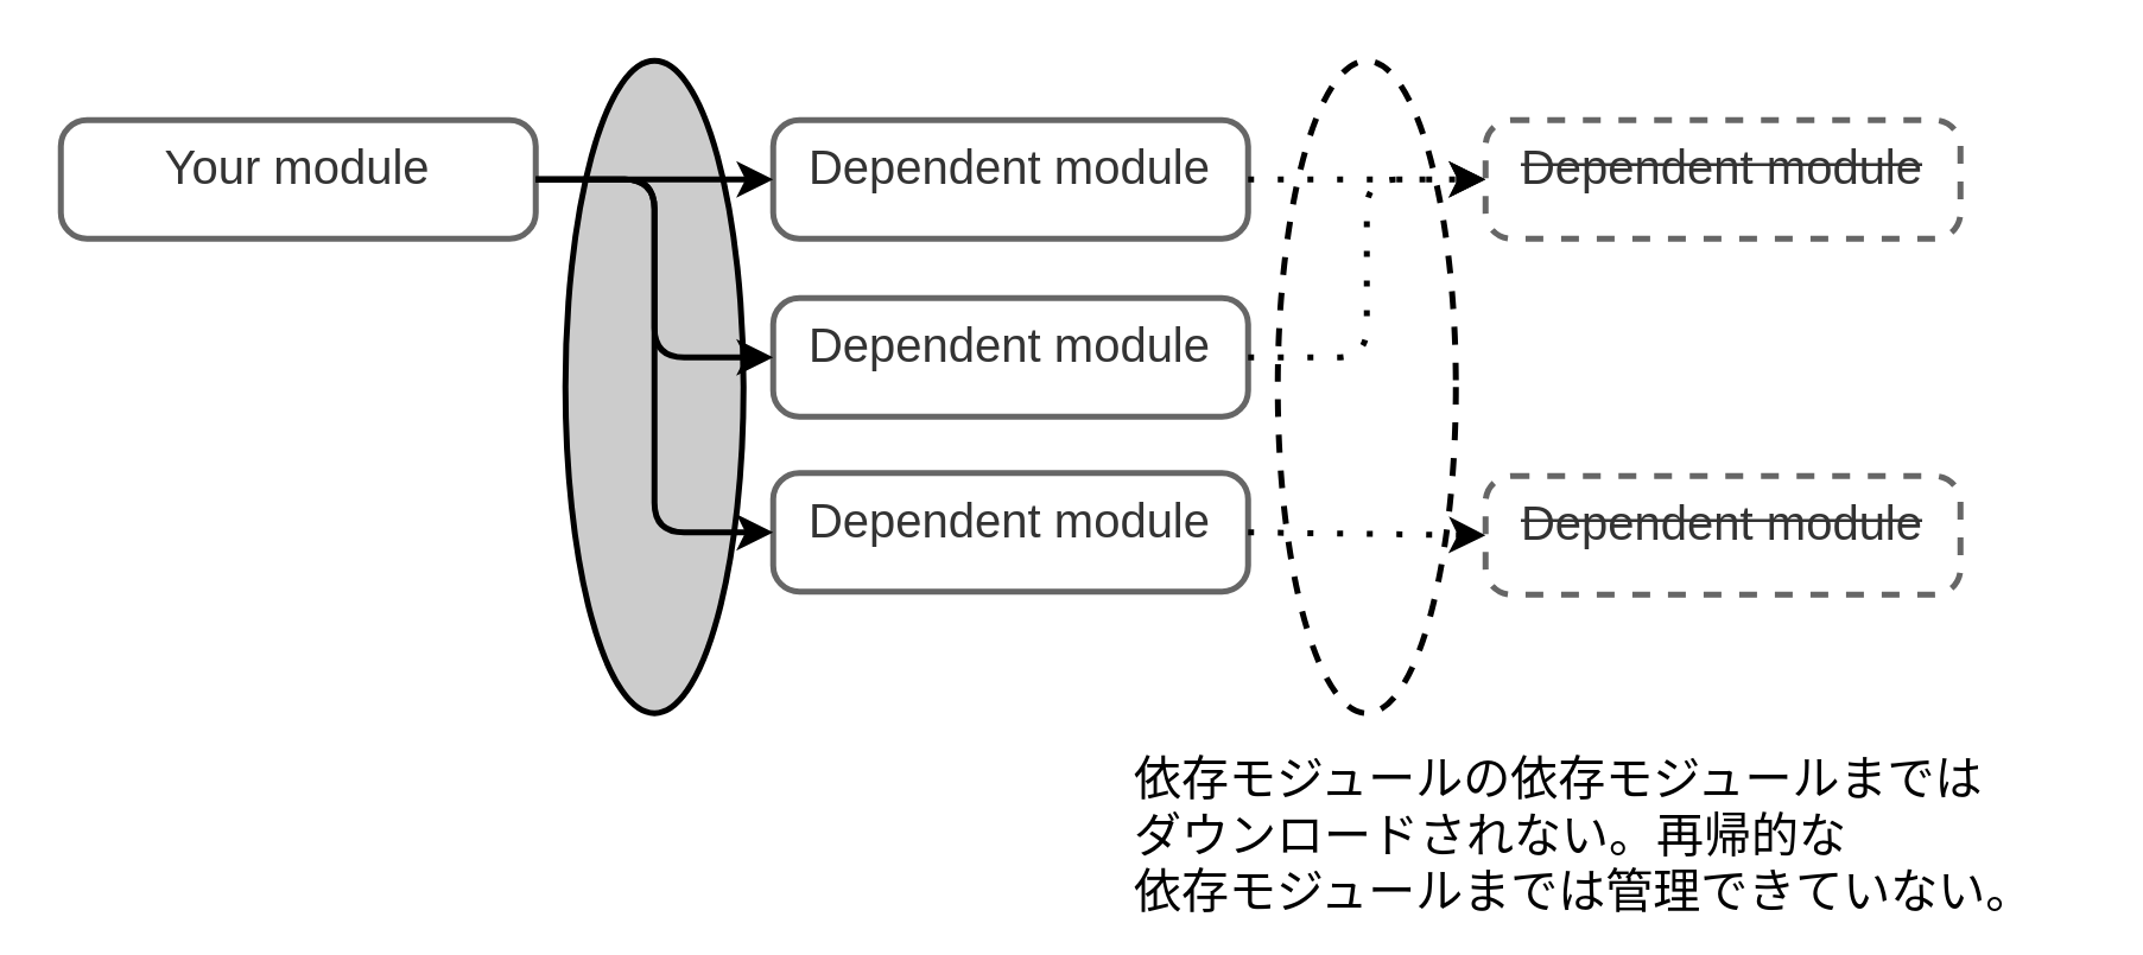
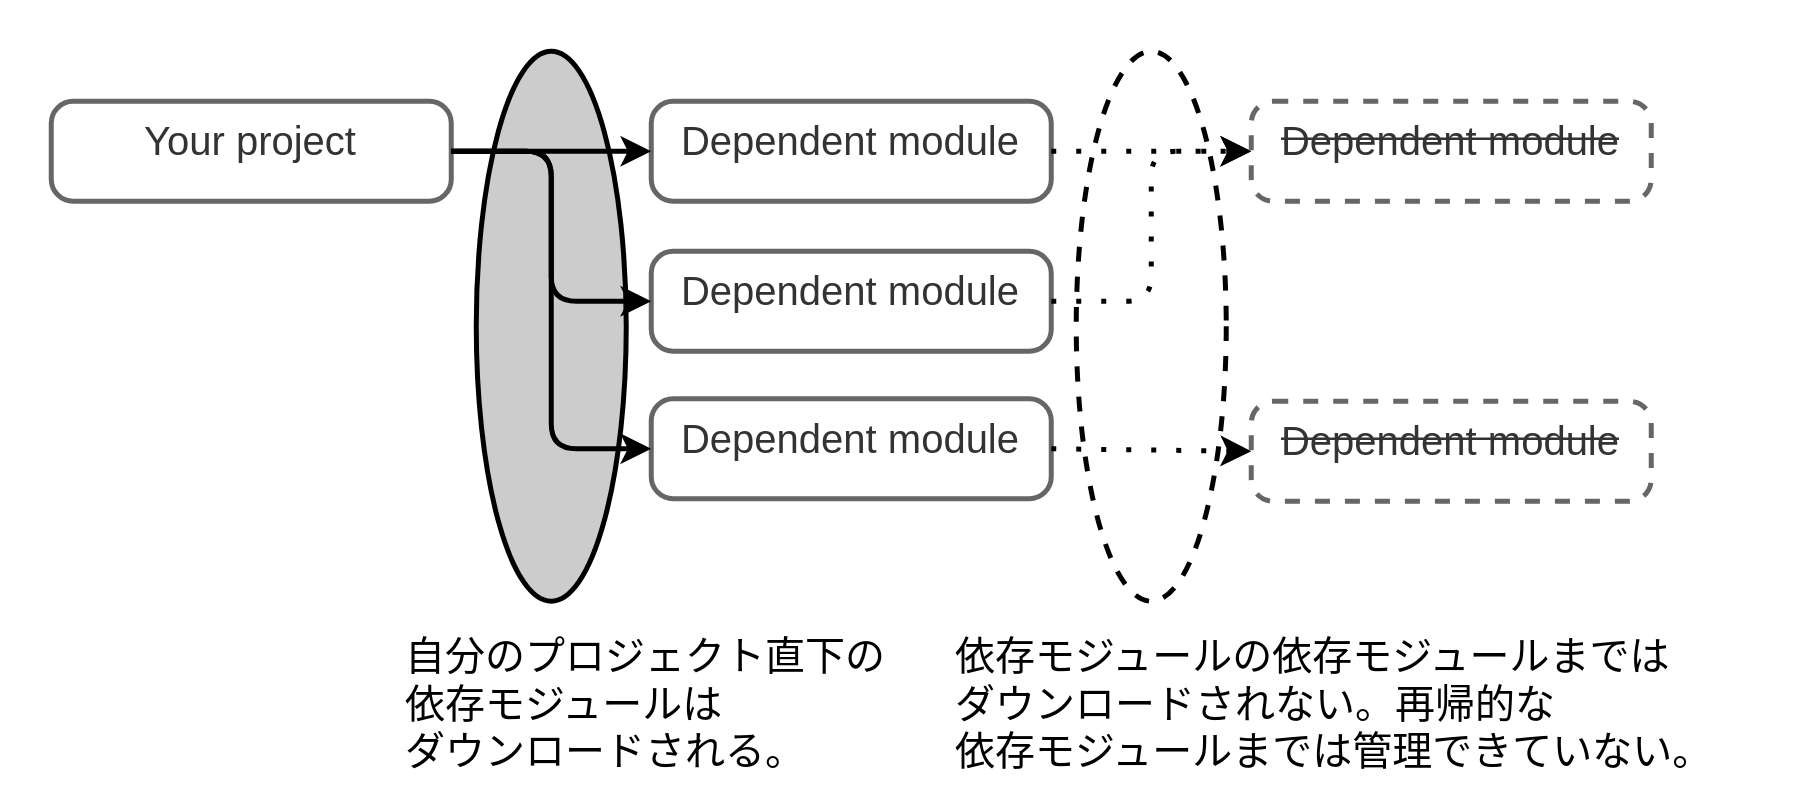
  <mxCell id="0" />
  <mxCell id="1" parent="0" />
  <mxCell id="2" value="" style="ellipse;whiteSpace=wrap;html=1;strokeColor=#000000;fillColor=none;align=left;strokeWidth=2;dashed=1;" parent="1" vertex="1"><mxGeometry x="430" y="20" width="60" height="220" as="geometry" /></mxCell>
  <mxCell id="3" value="" style="ellipse;whiteSpace=wrap;html=1;strokeColor=#000000;fillColor=#CCCCCC;align=left;strokeWidth=2;" parent="1" vertex="1"><mxGeometry x="190" y="20" width="60" height="220" as="geometry" /></mxCell>
- <mxCell id="4" value="&lt;font style=&quot;font-size: 16px&quot;&gt;Your module&lt;/font&gt;" style="rounded=1;whiteSpace=wrap;html=1;fillColor=#FFFFFF;strokeColor=#666666;fontColor=#333333;strokeWidth=2;align=center;verticalAlign=top;arcSize=22;" parent="1" vertex="1"><mxGeometry x="20" y="40" width="160" height="40" as="geometry" /></mxCell>
+ <mxCell id="4" value="&lt;font style=&quot;font-size: 16px&quot;&gt;Your project&lt;/font&gt;" style="rounded=1;whiteSpace=wrap;html=1;fillColor=#FFFFFF;strokeColor=#666666;fontColor=#333333;strokeWidth=2;align=center;verticalAlign=top;arcSize=22;" parent="1" vertex="1"><mxGeometry x="20" y="40" width="160" height="40" as="geometry" /></mxCell>
  <mxCell id="5" value="&lt;font style=&quot;font-size: 16px&quot;&gt;Dependent module&lt;/font&gt;" style="rounded=1;whiteSpace=wrap;html=1;fillColor=#FFFFFF;strokeColor=#666666;fontColor=#333333;strokeWidth=2;align=center;verticalAlign=top;arcSize=22;" parent="1" vertex="1"><mxGeometry x="260" y="40" width="160" height="40" as="geometry" /></mxCell>
  <mxCell id="6" value="&lt;font style=&quot;font-size: 16px&quot;&gt;Dependent module&lt;/font&gt;" style="rounded=1;whiteSpace=wrap;html=1;fillColor=#FFFFFF;strokeColor=#666666;fontColor=#333333;strokeWidth=2;align=center;verticalAlign=top;arcSize=22;" parent="1" vertex="1"><mxGeometry x="260" y="100" width="160" height="40" as="geometry" /></mxCell>
  <mxCell id="7" value="&lt;font style=&quot;font-size: 16px&quot;&gt;Dependent module&lt;/font&gt;" style="rounded=1;whiteSpace=wrap;html=1;fillColor=#FFFFFF;strokeColor=#666666;fontColor=#333333;strokeWidth=2;align=center;verticalAlign=top;arcSize=22;" parent="1" vertex="1"><mxGeometry x="260" y="159" width="160" height="40" as="geometry" /></mxCell>
  <mxCell id="8" value="" style="endArrow=classic;html=1;strokeColor=#000000;strokeWidth=2;exitX=1;exitY=0.5;exitDx=0;exitDy=0;entryX=0;entryY=0.5;entryDx=0;entryDy=0;" parent="1" source="4" target="5" edge="1"><mxGeometry width="50" height="50" relative="1" as="geometry"><mxPoint x="540" y="240" as="sourcePoint" /><mxPoint x="620" y="240" as="targetPoint" /></mxGeometry></mxCell>
  <mxCell id="9" value="" style="endArrow=classic;html=1;strokeColor=#000000;strokeWidth=2;entryX=0;entryY=0.5;entryDx=0;entryDy=0;edgeStyle=orthogonalEdgeStyle;exitX=1;exitY=0.5;exitDx=0;exitDy=0;" parent="1" source="4" target="6" edge="1"><mxGeometry width="50" height="50" relative="1" as="geometry"><mxPoint x="220" y="60" as="sourcePoint" /><mxPoint y="440" as="targetPoint" x="-20" /></mxGeometry></mxCell>
  <mxCell id="10" value="" style="endArrow=classic;html=1;strokeColor=#000000;strokeWidth=2;entryX=0;entryY=0.5;entryDx=0;entryDy=0;edgeStyle=orthogonalEdgeStyle;exitX=1;exitY=0.5;exitDx=0;exitDy=0;" parent="1" source="4" target="7" edge="1"><mxGeometry width="50" height="50" relative="1" as="geometry"><mxPoint x="190" y="70" as="sourcePoint" /><mxPoint x="270" y="150" as="targetPoint" /></mxGeometry></mxCell>
  <mxCell id="11" value="&lt;strike&gt;&lt;font style=&quot;font-size: 16px&quot;&gt;Dependent module&lt;/font&gt;&lt;/strike&gt;" style="rounded=1;whiteSpace=wrap;html=1;fillColor=none;strokeColor=#666666;fontColor=#333333;strokeWidth=2;align=center;verticalAlign=top;arcSize=22;dashed=1;" parent="1" vertex="1"><mxGeometry x="500" y="40" width="160" height="40" as="geometry" /></mxCell>
  <mxCell id="12" value="&lt;strike&gt;&lt;font style=&quot;font-size: 16px&quot;&gt;Dependent module&lt;/font&gt;&lt;/strike&gt;" style="rounded=1;whiteSpace=wrap;html=1;fillColor=none;strokeColor=#666666;fontColor=#333333;strokeWidth=2;align=center;verticalAlign=top;arcSize=22;dashed=1;" parent="1" vertex="1"><mxGeometry x="500" y="160" width="160" height="40" as="geometry" /></mxCell>
  <mxCell id="13" value="" style="endArrow=classic;html=1;strokeColor=#000000;strokeWidth=2;exitX=1;exitY=0.5;exitDx=0;exitDy=0;entryX=0;entryY=0.5;entryDx=0;entryDy=0;dashed=1;dashPattern=1 4;" parent="1" source="5" target="11" edge="1"><mxGeometry width="50" height="50" relative="1" as="geometry"><mxPoint x="190" y="70" as="sourcePoint" /><mxPoint x="270" y="70" as="targetPoint" /></mxGeometry></mxCell>
  <mxCell id="14" value="" style="endArrow=classic;html=1;strokeColor=#000000;strokeWidth=2;entryX=0;entryY=0.5;entryDx=0;entryDy=0;edgeStyle=orthogonalEdgeStyle;exitX=1;exitY=0.5;exitDx=0;exitDy=0;dashed=1;dashPattern=1 4;" parent="1" source="6" target="11" edge="1"><mxGeometry width="50" height="50" relative="1" as="geometry"><mxPoint x="300" y="410" as="sourcePoint" /><mxPoint x="380" y="490" as="targetPoint" /></mxGeometry></mxCell>
  <mxCell id="15" value="" style="endArrow=classic;html=1;strokeColor=#000000;strokeWidth=2;exitX=1;exitY=0.5;exitDx=0;exitDy=0;entryX=0;entryY=0.5;entryDx=0;entryDy=0;dashed=1;dashPattern=1 4;" parent="1" source="7" target="12" edge="1"><mxGeometry width="50" height="50" relative="1" as="geometry"><mxPoint x="430" y="70" as="sourcePoint" /><mxPoint x="510" y="70" as="targetPoint" /></mxGeometry></mxCell>
+ <mxCell id="16" value="&lt;font style=&quot;font-size: 16px&quot;&gt;自分のプロジェクト直下の&lt;br&gt;依存モジュールは&lt;br&gt;ダウンロードされる。&lt;/font&gt;" style="text;html=1;resizable=0;points=[];autosize=1;align=left;verticalAlign=top;spacingTop=-4;" parent="1" vertex="1"><mxGeometry x="160" y="250" width="210" height="50" as="geometry" /></mxCell>
  <mxCell id="17" value="&lt;font style=&quot;font-size: 16px&quot;&gt;依存モジュールの依存モジュールまでは&lt;br&gt;ダウンロードされない。再帰的な&lt;br&gt;依存モジュールまでは管理できていない。&lt;/font&gt;" style="text;html=1;resizable=0;points=[];autosize=1;align=left;verticalAlign=top;spacingTop=-4;" parent="1" vertex="1"><mxGeometry x="380" y="250" width="320" height="50" as="geometry" /></mxCell>
